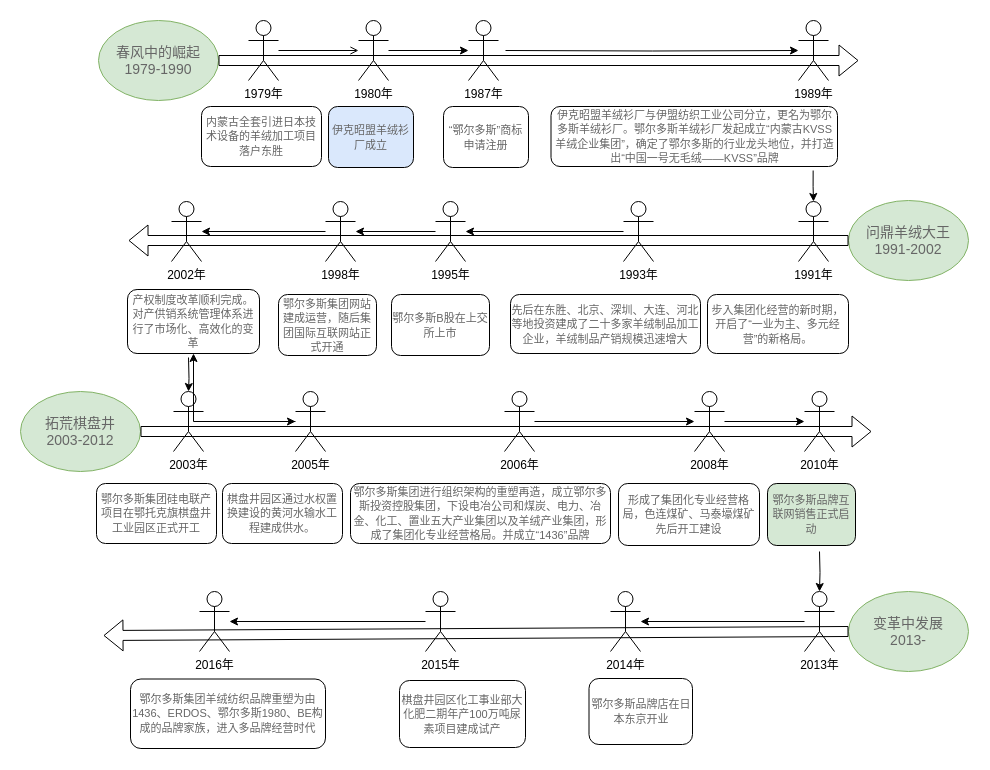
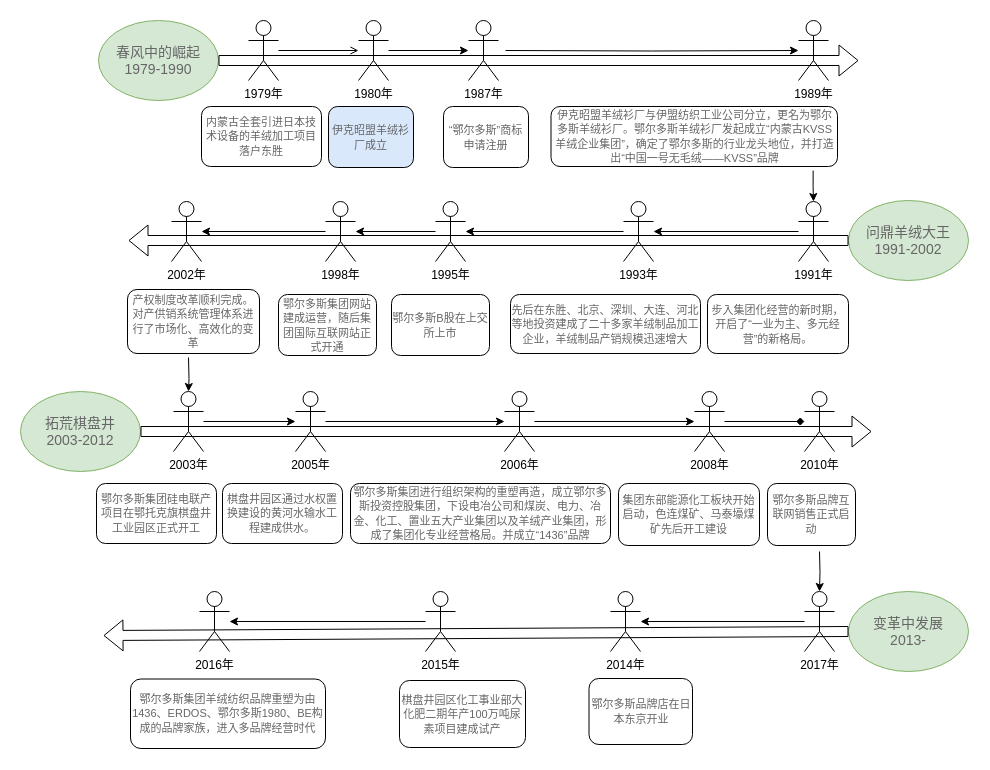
  <mxCell id="0" />
  <mxCell id="1" parent="0" />
  <mxCell id="2" value="&lt;span style=&quot;color: rgb(102, 102, 102); font-size: 14px; text-align: start;&quot;&gt;春风中的崛起&lt;/span&gt;&lt;div&gt;&lt;span style=&quot;color: rgb(102, 102, 102); font-family: 微软雅黑, Arial, Helvetica, sans-serif; font-size: 14px; text-align: start;&quot;&gt;1979-1990&lt;/span&gt;&lt;/div&gt;" style="ellipse;whiteSpace=wrap;html=1;fillColor=#d5e8d4;strokeColor=#82b366;" vertex="1" parent="1"><mxGeometry x="98" y="20" width="120" height="80" as="geometry" /></mxCell>
  <mxCell id="3" value="&lt;span style=&quot;color: rgb(102, 102, 102); font-size: 14px; text-align: start;&quot;&gt;&lt;font face=&quot;Helvetica&quot;&gt;问鼎羊绒大王&lt;/font&gt;&lt;/span&gt;&lt;div&gt;&lt;span style=&quot;color: rgb(102, 102, 102); font-family: 微软雅黑, Arial, Helvetica, sans-serif; font-size: 14px; text-align: start;&quot;&gt;1991-2002&lt;/span&gt;&lt;/div&gt;" style="ellipse;whiteSpace=wrap;html=1;fillColor=#d5e8d4;strokeColor=#82b366;" vertex="1" parent="1"><mxGeometry x="848" y="200" width="120" height="80" as="geometry" /></mxCell>
  <mxCell id="4" value="&lt;span style=&quot;color: rgb(102, 102, 102); font-family: 微软雅黑, Arial, Helvetica, sans-serif; font-size: 14px; text-align: start;&quot;&gt;拓荒棋盘井&lt;/span&gt;&lt;div&gt;&lt;span style=&quot;color: rgb(102, 102, 102); font-family: 微软雅黑, Arial, Helvetica, sans-serif; font-size: 14px; text-align: start;&quot;&gt;2003-2012&lt;/span&gt;&lt;/div&gt;" style="ellipse;whiteSpace=wrap;html=1;fillColor=#d5e8d4;strokeColor=#82b366;" vertex="1" parent="1"><mxGeometry x="20" y="391" width="120" height="80" as="geometry" /></mxCell>
  <mxCell id="5" value="&lt;span style=&quot;color: rgb(102, 102, 102); font-family: 微软雅黑, Arial, Helvetica, sans-serif; font-size: 14px; text-align: start;&quot;&gt;变革中发展&lt;/span&gt;&lt;div&gt;&lt;span style=&quot;color: rgb(102, 102, 102); font-family: 微软雅黑, Arial, Helvetica, sans-serif; font-size: 14px; text-align: start;&quot;&gt;2013-&lt;/span&gt;&lt;/div&gt;" style="ellipse;whiteSpace=wrap;html=1;fillColor=#d5e8d4;strokeColor=#82b366;" vertex="1" parent="1"><mxGeometry x="848" y="591" width="120" height="80" as="geometry" /></mxCell>
  <mxCell id="6" value="" style="shape=flexArrow;endArrow=classic;html=1;rounded=0;exitX=1;exitY=0.5;exitDx=0;exitDy=0;" edge="1" parent="1" source="2"><mxGeometry width="50" height="50" relative="1" as="geometry"><mxPoint x="304.27" y="58" as="sourcePoint" /><mxPoint x="858" y="60" as="targetPoint" /></mxGeometry></mxCell>
  <mxCell id="7" value="" style="shape=flexArrow;endArrow=classic;html=1;rounded=0;exitX=0;exitY=0.5;exitDx=0;exitDy=0;" edge="1" parent="1"><mxGeometry width="50" height="50" relative="1" as="geometry"><mxPoint x="848" y="240" as="sourcePoint" /><mxPoint x="128" y="240" as="targetPoint" /></mxGeometry></mxCell>
  <mxCell id="8" value="" style="shape=flexArrow;endArrow=classic;html=1;rounded=0;exitX=1;exitY=0.5;exitDx=0;exitDy=0;" edge="1" parent="1" source="4"><mxGeometry width="50" height="50" relative="1" as="geometry"><mxPoint x="238" y="524" as="sourcePoint" /><mxPoint x="871" y="431" as="targetPoint" /></mxGeometry></mxCell>
  <mxCell id="9" value="" style="shape=flexArrow;endArrow=classic;html=1;rounded=0;exitX=0;exitY=0.5;exitDx=0;exitDy=0;" edge="1" parent="1" source="5"><mxGeometry width="50" height="50" relative="1" as="geometry"><mxPoint x="238" y="685.5" as="sourcePoint" /><mxPoint x="103" y="635" as="targetPoint" /></mxGeometry></mxCell>
  <mxCell id="10" value="" style="edgeStyle=orthogonalEdgeStyle;rounded=0;orthogonalLoop=1;jettySize=auto;html=1;endArrow=open;" edge="1" parent="1" source="11" target="20"><mxGeometry relative="1" as="geometry" /></mxCell>
  <mxCell id="11" value="1979年" style="shape=umlActor;verticalLabelPosition=bottom;verticalAlign=top;html=1;outlineConnect=0;" vertex="1" parent="1"><mxGeometry x="248" y="20" width="30" height="60" as="geometry" /></mxCell>
  <mxCell id="12" value="1987年" style="shape=umlActor;verticalLabelPosition=bottom;verticalAlign=top;html=1;outlineConnect=0;" vertex="1" parent="1"><mxGeometry x="468" y="20" width="30" height="60" as="geometry" /></mxCell>
  <mxCell id="13" value="" style="edgeStyle=orthogonalEdgeStyle;rounded=0;orthogonalLoop=1;jettySize=auto;html=1;" edge="1" parent="1" target="15"><mxGeometry relative="1" as="geometry"><mxPoint x="505" y="50" as="sourcePoint" /></mxGeometry></mxCell>
  <mxCell id="14" value="" style="edgeStyle=orthogonalEdgeStyle;rounded=0;orthogonalLoop=1;jettySize=auto;html=1;exitX=0.915;exitY=1.067;exitDx=0;exitDy=0;exitPerimeter=0;" edge="1" parent="1" source="23" target="17"><mxGeometry relative="1" as="geometry"><mxPoint x="813" y="173" as="sourcePoint" /></mxGeometry></mxCell>
  <mxCell id="15" value="1989年" style="shape=umlActor;verticalLabelPosition=bottom;verticalAlign=top;html=1;outlineConnect=0;" vertex="1" parent="1"><mxGeometry x="798" y="20" width="30" height="60" as="geometry" /></mxCell>
+ <mxCell id="16" value="" style="edgeStyle=orthogonalEdgeStyle;rounded=0;orthogonalLoop=1;jettySize=auto;html=1;" edge="1" parent="1" source="17" target="27"><mxGeometry relative="1" as="geometry" /></mxCell>
  <mxCell id="17" value="1991年" style="shape=umlActor;verticalLabelPosition=bottom;verticalAlign=top;html=1;outlineConnect=0;" vertex="1" parent="1"><mxGeometry x="798" y="201" width="30" height="60" as="geometry" /></mxCell>
  <mxCell id="18" value="&lt;span style=&quot;color: rgb(102, 102, 102); font-family: 微软雅黑, Arial, Helvetica, sans-serif; font-size: 11px; text-align: left; text-indent: 28px;&quot;&gt;内蒙古全套引进日本技术设备的羊绒加工项目落户东胜&lt;/span&gt;" style="rounded=1;whiteSpace=wrap;html=1;" vertex="1" parent="1"><mxGeometry x="201" y="106" width="120" height="60" as="geometry" /></mxCell>
  <mxCell id="19" value="" style="edgeStyle=orthogonalEdgeStyle;rounded=0;orthogonalLoop=1;jettySize=auto;html=1;" edge="1" parent="1" source="20" target="12"><mxGeometry relative="1" as="geometry" /></mxCell>
  <mxCell id="20" value="1980年" style="shape=umlActor;verticalLabelPosition=bottom;verticalAlign=top;html=1;outlineConnect=0;" vertex="1" parent="1"><mxGeometry x="358" y="20" width="30" height="60" as="geometry" /></mxCell>
  <mxCell id="21" value="&lt;font style=&quot;font-size: 11px;&quot;&gt;&lt;span style=&quot;color: rgb(102, 102, 102); font-family: 微软雅黑, Arial, Helvetica, sans-serif; text-align: start; text-indent: 28px;&quot;&gt;&lt;font style=&quot;&quot;&gt;伊克昭盟&lt;/font&gt;&lt;/span&gt;&lt;span style=&quot;color: rgb(102, 102, 102); font-family: 微软雅黑, Arial, Helvetica, sans-serif; text-align: start; text-indent: 28px;&quot;&gt;羊绒衫厂成立&lt;/span&gt;&lt;/font&gt;" style="rounded=1;whiteSpace=wrap;html=1;fillColor=#dae8fc;" vertex="1" parent="1"><mxGeometry x="328" y="106" width="85" height="61" as="geometry" /></mxCell>
  <mxCell id="22" value="&lt;span style=&quot;color: rgb(102, 102, 102); font-family: 微软雅黑, Arial, Helvetica, sans-serif; text-align: start; text-indent: 28px;&quot;&gt;&lt;font style=&quot;font-size: 11px;&quot;&gt;“鄂尔多斯”商标申请注册&lt;/font&gt;&lt;/span&gt;" style="rounded=1;whiteSpace=wrap;html=1;" vertex="1" parent="1"><mxGeometry x="443" y="106" width="85" height="61" as="geometry" /></mxCell>
  <mxCell id="23" value="&lt;font style=&quot;font-size: 11px;&quot;&gt;&lt;span style=&quot;color: rgb(102, 102, 102); font-family: 微软雅黑, Arial, Helvetica, sans-serif; text-align: start; text-indent: 28px;&quot;&gt;&lt;font style=&quot;&quot;&gt;伊克昭盟羊绒衫厂与伊盟纺织工业公司分立，更名为鄂尔多斯羊绒衫厂。&lt;/font&gt;&lt;/span&gt;&lt;span style=&quot;color: rgb(102, 102, 102); font-family: 微软雅黑, Arial, Helvetica, sans-serif; text-align: start; text-indent: 28px;&quot;&gt;鄂尔多斯羊绒衫厂发起成立“内蒙古KVSS羊绒企业集团”，确定了鄂尔多斯的行业龙头地位，并打造出“中国一号无毛绒——KVSS”品牌&lt;/span&gt;&lt;/font&gt;" style="rounded=1;whiteSpace=wrap;html=1;" vertex="1" parent="1"><mxGeometry x="550.5" y="106" width="286.5" height="60" as="geometry" /></mxCell>
  <mxCell id="24" value="&lt;span style=&quot;color: rgba(0, 0, 0, 0); font-family: monospace; font-size: 0px; font-style: normal; font-variant-ligatures: normal; font-variant-caps: normal; font-weight: 400; letter-spacing: normal; orphans: 2; text-align: start; text-indent: 0px; text-transform: none; widows: 2; word-spacing: 0px; -webkit-text-stroke-width: 0px; white-space: nowrap; background-color: rgb(255, 255, 255); text-decoration-thickness: initial; text-decoration-style: initial; text-decoration-color: initial; display: inline !important; float: none;&quot;&gt;%3CmxGraphModel%3E%3Croot%3E%3CmxCell%20id%3D%220%22%2F%3E%3CmxCell%20id%3D%221%22%20parent%3D%220%22%2F%3E%3CmxCell%20id%3D%222%22%22%20value%3D%22%26lt%3Bspan%20style%3D%26quot%3Bcolor%3A%20rgb（102%2C%20102%2C%20102）%3B%20font-family%3A%20%E5%BE%AE%E8%BD%AF%E9%9B%85%E9%BB%91%2C%20Arial%2C%20Helvetica%2C%20sans-serif%3B%20text-align%3A%20start%3B%20text-indent%3A%2028px%3B%26quot%3B%26gt%3B%26lt%3Bfont%20style%3D%26quot%3Bfont-size%3A%2011px%3B%26quot%3B%26gt%3B%E2%80%9C%E9%84%82%E5%B0%94%E5%A4%9A%E6%96%AF%E2%80%9D%E5%95%86%E6%A0%87%E7%94%B3%E8%AF%B7%E6%B3%A8%E5%86%8C%26lt%3B%2Ffont%26gt%3B%26lt%3B%2Fspan%26gt%3B%22%20style%3D%22rounded%3D1%3BwhiteSpace%3Dwrap%3Bhtml%3D1%3B%22%20vertex%3D%221%22%20parent%3D%221%22%3E%3CmxGeometry%20x%3D%22355%22%20y%3D%22190%22%20width%3D%2285%22%20height%3D%2261%22%20as%3D%22geometry%22%2F%3E%3C%2FmxCell%3E%3C%2FmxCell%3E%3C%2FmxGraphModel%3E&lt;/span&gt;" style="text;whiteSpace=wrap;html=1;" vertex="1" parent="1"><mxGeometry x="551.667" y="332.333" width="28" height="36" as="geometry" /></mxCell>
  <mxCell id="25" value="&lt;span style=&quot;color: rgb(102, 102, 102); font-family: 微软雅黑, Arial, Helvetica, sans-serif; text-align: start;&quot;&gt;&lt;font style=&quot;font-size: 11px;&quot;&gt;步入集团化经营的新时期，开启了“一业为主、多元经营”的新格局。&lt;/font&gt;&lt;/span&gt;" style="rounded=1;whiteSpace=wrap;html=1;" vertex="1" parent="1"><mxGeometry x="707" y="294" width="141" height="59" as="geometry" /></mxCell>
  <mxCell id="26" value="" style="edgeStyle=orthogonalEdgeStyle;rounded=0;orthogonalLoop=1;jettySize=auto;html=1;" edge="1" parent="1" source="27" target="30"><mxGeometry relative="1" as="geometry" /></mxCell>
  <mxCell id="27" value="1993年" style="shape=umlActor;verticalLabelPosition=bottom;verticalAlign=top;html=1;outlineConnect=0;" vertex="1" parent="1"><mxGeometry x="623" y="201" width="30" height="60" as="geometry" /></mxCell>
  <mxCell id="28" value="&lt;span style=&quot;color: rgb(102, 102, 102); font-family: 微软雅黑, Arial, Helvetica, sans-serif; text-align: start;&quot;&gt;&lt;font style=&quot;font-size: 11px;&quot;&gt;先后在东胜、北京、深圳、大连、河北等地投资建成了二十多家羊绒制品加工企业，羊绒制品产销规模迅速增大&lt;/font&gt;&lt;/span&gt;" style="rounded=1;whiteSpace=wrap;html=1;" vertex="1" parent="1"><mxGeometry x="510" y="294" width="190" height="59" as="geometry" /></mxCell>
  <mxCell id="29" value="" style="edgeStyle=orthogonalEdgeStyle;rounded=0;orthogonalLoop=1;jettySize=auto;html=1;" edge="1" parent="1" source="30" target="33"><mxGeometry relative="1" as="geometry" /></mxCell>
  <mxCell id="30" value="1995年" style="shape=umlActor;verticalLabelPosition=bottom;verticalAlign=top;html=1;outlineConnect=0;" vertex="1" parent="1"><mxGeometry x="435" y="201" width="30" height="60" as="geometry" /></mxCell>
  <mxCell id="31" value="&lt;span style=&quot;color: rgb(102, 102, 102); font-family: 微软雅黑, Arial, Helvetica, sans-serif; text-align: start;&quot;&gt;&lt;font style=&quot;font-size: 11px;&quot;&gt;鄂尔多斯B股在上交所上市&lt;/font&gt;&lt;/span&gt;" style="rounded=1;whiteSpace=wrap;html=1;" vertex="1" parent="1"><mxGeometry x="391" y="294" width="98" height="61" as="geometry" /></mxCell>
  <mxCell id="32" value="" style="edgeStyle=orthogonalEdgeStyle;rounded=0;orthogonalLoop=1;jettySize=auto;html=1;" edge="1" parent="1" source="33" target="36"><mxGeometry relative="1" as="geometry" /></mxCell>
  <mxCell id="33" value="1998年" style="shape=umlActor;verticalLabelPosition=bottom;verticalAlign=top;html=1;outlineConnect=0;" vertex="1" parent="1"><mxGeometry x="325" y="201" width="30" height="60" as="geometry" /></mxCell>
  <mxCell id="34" value="&lt;span style=&quot;color: rgb(102, 102, 102); font-family: 微软雅黑, Arial, Helvetica, sans-serif; text-align: start;&quot;&gt;&lt;font style=&quot;font-size: 11px;&quot;&gt;鄂尔多斯集团网站建成运营，随后集团国际互联网站正式开通&lt;/font&gt;&lt;/span&gt;" style="rounded=1;whiteSpace=wrap;html=1;" vertex="1" parent="1"><mxGeometry x="278" y="294" width="98" height="61" as="geometry" /></mxCell>
  <mxCell id="35" value="" style="edgeStyle=orthogonalEdgeStyle;rounded=0;orthogonalLoop=1;jettySize=auto;html=1;" edge="1" parent="1" target="39"><mxGeometry relative="1" as="geometry"><mxPoint x="188" y="357" as="sourcePoint" /></mxGeometry></mxCell>
  <mxCell id="36" value="2002年" style="shape=umlActor;verticalLabelPosition=bottom;verticalAlign=top;html=1;outlineConnect=0;" vertex="1" parent="1"><mxGeometry x="171" y="201" width="30" height="60" as="geometry" /></mxCell>
  <mxCell id="37" value="&lt;font style=&quot;font-size: 11px;&quot;&gt;&lt;span style=&quot;color: rgb(102, 102, 102); font-family: 微软雅黑, Arial, Helvetica, sans-serif; text-align: start;&quot;&gt;产权制度改革顺利完成。&lt;/span&gt;&lt;span style=&quot;color: rgb(102, 102, 102); font-family: 微软雅黑, Arial, Helvetica, sans-serif; text-align: start;&quot;&gt;对产供销系统管理体系进行了市场化、高效化的变革&lt;/span&gt;&lt;/font&gt;" style="rounded=1;whiteSpace=wrap;html=1;" vertex="1" parent="1"><mxGeometry x="127" y="289" width="132" height="64" as="geometry" /></mxCell>
  <mxCell id="38" value="" style="edgeStyle=orthogonalEdgeStyle;rounded=0;orthogonalLoop=1;jettySize=auto;html=1;" edge="1" parent="1" source="39" target="42"><mxGeometry relative="1" as="geometry" /></mxCell>
  <mxCell id="39" value="2003年" style="shape=umlActor;verticalLabelPosition=bottom;verticalAlign=top;html=1;outlineConnect=0;" vertex="1" parent="1"><mxGeometry x="173" y="391" width="30" height="60" as="geometry" /></mxCell>
  <mxCell id="40" value="&lt;span style=&quot;color: rgb(102, 102, 102); font-family: 微软雅黑, Arial, Helvetica, sans-serif; text-align: start;&quot;&gt;&lt;font style=&quot;font-size: 11px;&quot;&gt;鄂尔多斯集团硅电联产项目在鄂托克旗棋盘井工业园区正式开工&lt;/font&gt;&lt;/span&gt;" style="rounded=1;whiteSpace=wrap;html=1;" vertex="1" parent="1"><mxGeometry x="96" y="483" width="120" height="60" as="geometry" /></mxCell>
- <mxCell id="41" value="" style="edgeStyle=orthogonalEdgeStyle;rounded=0;orthogonalLoop=1;jettySize=auto;html=1;" edge="1" parent="1" source="42" target="37"><mxGeometry relative="1" as="geometry" /></mxCell>
+ <mxCell id="41" value="" style="edgeStyle=orthogonalEdgeStyle;rounded=0;orthogonalLoop=1;jettySize=auto;html=1;" edge="1" parent="1" source="42" target="45"><mxGeometry relative="1" as="geometry" /></mxCell>
  <mxCell id="42" value="2005年" style="shape=umlActor;verticalLabelPosition=bottom;verticalAlign=top;html=1;outlineConnect=0;" vertex="1" parent="1"><mxGeometry x="295" y="391" width="30" height="60" as="geometry" /></mxCell>
  <mxCell id="43" value="&lt;span style=&quot;color: rgb(102, 102, 102); font-family: 微软雅黑, Arial, Helvetica, sans-serif; text-align: start;&quot;&gt;&lt;font style=&quot;font-size: 11px;&quot;&gt;棋盘井园区通过水权置换建设的黄河水输水工程建成供水。&lt;/font&gt;&lt;/span&gt;" style="rounded=1;whiteSpace=wrap;html=1;" vertex="1" parent="1"><mxGeometry x="222" y="483" width="120" height="60" as="geometry" /></mxCell>
  <mxCell id="44" value="" style="edgeStyle=orthogonalEdgeStyle;rounded=0;orthogonalLoop=1;jettySize=auto;html=1;" edge="1" parent="1" source="45" target="48"><mxGeometry relative="1" as="geometry" /></mxCell>
  <mxCell id="45" value="2006年" style="shape=umlActor;verticalLabelPosition=bottom;verticalAlign=top;html=1;outlineConnect=0;" vertex="1" parent="1"><mxGeometry x="504" y="391" width="30" height="60" as="geometry" /></mxCell>
  <mxCell id="46" value="&lt;span style=&quot;color: rgb(102, 102, 102); font-family: 微软雅黑, Arial, Helvetica, sans-serif; text-align: start;&quot;&gt;&lt;font style=&quot;font-size: 11px;&quot;&gt;鄂尔多斯集团进行组织架构的重塑再造，成立鄂尔多斯投资控股集团，下设电冶公司和煤炭、电力、冶金、化工、置业五大产业集团以及羊绒产业集团，形成了集团化专业经营格局。并成立&lt;/font&gt;&lt;/span&gt;&lt;span style=&quot;color: rgb(102, 102, 102); font-family: 微软雅黑, Arial, Helvetica, sans-serif; text-align: start;&quot;&gt;&lt;font style=&quot;font-size: 11px;&quot;&gt;“1436”品牌&lt;/font&gt;&lt;/span&gt;" style="rounded=1;whiteSpace=wrap;html=1;" vertex="1" parent="1"><mxGeometry x="350" y="483" width="260" height="60" as="geometry" /></mxCell>
- <mxCell id="47" value="" style="edgeStyle=orthogonalEdgeStyle;rounded=0;orthogonalLoop=1;jettySize=auto;html=1;" edge="1" parent="1" source="48" target="51"><mxGeometry relative="1" as="geometry" /></mxCell>
+ <mxCell id="47" value="" style="edgeStyle=orthogonalEdgeStyle;rounded=0;orthogonalLoop=1;jettySize=auto;html=1;endArrow=diamond;" edge="1" parent="1" source="48" target="51"><mxGeometry relative="1" as="geometry" /></mxCell>
  <mxCell id="48" value="2008年" style="shape=umlActor;verticalLabelPosition=bottom;verticalAlign=top;html=1;outlineConnect=0;" vertex="1" parent="1"><mxGeometry x="694" y="391" width="30" height="60" as="geometry" /></mxCell>
- <mxCell id="49" value="&lt;span style=&quot;color: rgb(102, 102, 102); font-family: 微软雅黑, Arial, Helvetica, sans-serif; text-align: start;&quot;&gt;&lt;font style=&quot;font-size: 11px;&quot;&gt;形成了集团化专业经营格局，色连煤矿、马泰壕煤矿先后开工建设&lt;/font&gt;&lt;/span&gt;" style="rounded=1;whiteSpace=wrap;html=1;" vertex="1" parent="1"><mxGeometry x="618" y="483" width="141" height="62" as="geometry" /></mxCell>
+ <mxCell id="49" value="&lt;span style=&quot;color: rgb(102, 102, 102); font-family: 微软雅黑, Arial, Helvetica, sans-serif; text-align: start;&quot;&gt;&lt;font style=&quot;font-size: 11px;&quot;&gt;集团东部能源化工板块开始启动，色连煤矿、马泰壕煤矿先后开工建设&lt;/font&gt;&lt;/span&gt;" style="rounded=1;whiteSpace=wrap;html=1;" vertex="1" parent="1"><mxGeometry x="618" y="483" width="141" height="62" as="geometry" /></mxCell>
  <mxCell id="50" value="" style="edgeStyle=orthogonalEdgeStyle;rounded=0;orthogonalLoop=1;jettySize=auto;html=1;" edge="1" parent="1" target="54"><mxGeometry relative="1" as="geometry"><mxPoint x="819" y="551" as="sourcePoint" /></mxGeometry></mxCell>
  <mxCell id="51" value="2010年" style="shape=umlActor;verticalLabelPosition=bottom;verticalAlign=top;html=1;outlineConnect=0;" vertex="1" parent="1"><mxGeometry x="804" y="391" width="30" height="60" as="geometry" /></mxCell>
- <mxCell id="52" value="&lt;span style=&quot;color: rgb(102, 102, 102); font-family: 微软雅黑, Arial, Helvetica, sans-serif; text-align: start;&quot;&gt;&lt;font style=&quot;font-size: 11px;&quot;&gt;鄂尔多斯品牌互联网销售正式启动&lt;/font&gt;&lt;/span&gt;" style="rounded=1;whiteSpace=wrap;html=1;fillColor=#d5e8d4;" vertex="1" parent="1"><mxGeometry x="767" y="483" width="88" height="62" as="geometry" /></mxCell>
+ <mxCell id="52" value="&lt;span style=&quot;color: rgb(102, 102, 102); font-family: 微软雅黑, Arial, Helvetica, sans-serif; text-align: start;&quot;&gt;&lt;font style=&quot;font-size: 11px;&quot;&gt;鄂尔多斯品牌互联网销售正式启动&lt;/font&gt;&lt;/span&gt;" style="rounded=1;whiteSpace=wrap;html=1;" vertex="1" parent="1"><mxGeometry x="767" y="483" width="88" height="62" as="geometry" /></mxCell>
  <mxCell id="53" value="" style="edgeStyle=orthogonalEdgeStyle;rounded=0;orthogonalLoop=1;jettySize=auto;html=1;" edge="1" parent="1" source="54" target="55"><mxGeometry relative="1" as="geometry" /></mxCell>
- <mxCell id="54" value="2013年" style="shape=umlActor;verticalLabelPosition=bottom;verticalAlign=top;html=1;outlineConnect=0;" vertex="1" parent="1"><mxGeometry x="804" y="591" width="30" height="60" as="geometry" /></mxCell>
+ <mxCell id="54" value="2017年" style="shape=umlActor;verticalLabelPosition=bottom;verticalAlign=top;html=1;outlineConnect=0;" vertex="1" parent="1"><mxGeometry x="804" y="591" width="30" height="60" as="geometry" /></mxCell>
  <mxCell id="55" value="2014年" style="shape=umlActor;verticalLabelPosition=bottom;verticalAlign=top;html=1;outlineConnect=0;" vertex="1" parent="1"><mxGeometry x="610" y="591" width="30" height="60" as="geometry" /></mxCell>
  <mxCell id="56" value="&lt;span style=&quot;color: rgb(102, 102, 102); font-family: 微软雅黑, Arial, Helvetica, sans-serif; text-align: start; text-indent: 28px;&quot;&gt;&lt;font style=&quot;font-size: 11px;&quot;&gt;鄂尔多斯品牌店在日本东京开业&lt;/font&gt;&lt;/span&gt;" style="rounded=1;whiteSpace=wrap;html=1;" vertex="1" parent="1"><mxGeometry x="588.5" y="678" width="103.5" height="66" as="geometry" /></mxCell>
  <mxCell id="57" value="" style="edgeStyle=orthogonalEdgeStyle;rounded=0;orthogonalLoop=1;jettySize=auto;html=1;" edge="1" parent="1" source="58" target="60"><mxGeometry relative="1" as="geometry" /></mxCell>
  <mxCell id="58" value="2015年" style="shape=umlActor;verticalLabelPosition=bottom;verticalAlign=top;html=1;outlineConnect=0;" vertex="1" parent="1"><mxGeometry x="425" y="591" width="30" height="60" as="geometry" /></mxCell>
  <mxCell id="59" value="&lt;span style=&quot;color: rgb(102, 102, 102); font-family: 微软雅黑, Arial, Helvetica, sans-serif; text-align: start; text-indent: 28px;&quot;&gt;&lt;font style=&quot;font-size: 11px;&quot;&gt;棋盘井园区化工事业部大化肥二期年产100万吨尿素项目建成试产&lt;/font&gt;&lt;/span&gt;" style="rounded=1;whiteSpace=wrap;html=1;" vertex="1" parent="1"><mxGeometry x="399" y="680" width="126" height="67" as="geometry" /></mxCell>
  <mxCell id="60" value="2016年" style="shape=umlActor;verticalLabelPosition=bottom;verticalAlign=top;html=1;outlineConnect=0;" vertex="1" parent="1"><mxGeometry x="199" y="591" width="30" height="60" as="geometry" /></mxCell>
  <mxCell id="61" value="&lt;span style=&quot;color: rgb(102, 102, 102); font-family: 微软雅黑, Arial, Helvetica, sans-serif; text-align: start; text-indent: 28px;&quot;&gt;&lt;font style=&quot;font-size: 11px;&quot;&gt;鄂尔多斯集团羊绒纺织品牌重塑为由1436、ERDOS、鄂尔多斯1980、BE构成的品牌家族，进入多品牌经营时代&lt;/font&gt;&lt;/span&gt;" style="rounded=1;whiteSpace=wrap;html=1;" vertex="1" parent="1"><mxGeometry x="130" y="678.5" width="195" height="69.5" as="geometry" /></mxCell>
